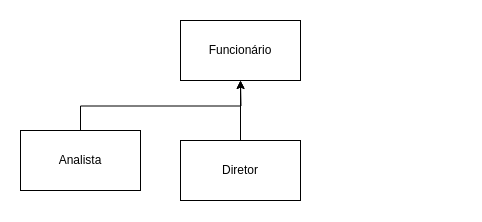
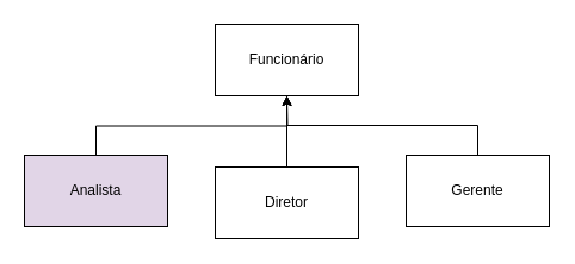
  <mxCell id="0" />
  <mxCell id="1" parent="0" />
  <mxCell id="2" value="Funcionário" style="rounded=0;whiteSpace=wrap;html=1;" vertex="1" parent="1"><mxGeometry x="180" y="20" width="120" height="60" as="geometry" /></mxCell>
  <mxCell id="3" style="edgeStyle=orthogonalEdgeStyle;rounded=0;orthogonalLoop=1;jettySize=auto;html=1;exitX=0.5;exitY=0;exitDx=0;exitDy=0;" edge="1" parent="1" source="4"><mxGeometry relative="1" as="geometry"><mxPoint x="240" y="80" as="targetPoint" /></mxGeometry></mxCell>
- <mxCell id="4" value="Analista" style="rounded=0;whiteSpace=wrap;html=1;" vertex="1" parent="1"><mxGeometry x="20" y="130" width="120" height="60" as="geometry" /></mxCell>
+ <mxCell id="4" value="Analista" style="rounded=0;whiteSpace=wrap;html=1;fillColor=#e1d5e7;" vertex="1" parent="1"><mxGeometry x="20" y="130" width="120" height="60" as="geometry" /></mxCell>
  <mxCell id="5" style="edgeStyle=orthogonalEdgeStyle;rounded=0;orthogonalLoop=1;jettySize=auto;html=1;exitX=0.5;exitY=0;exitDx=0;exitDy=0;" edge="1" parent="1" source="6"><mxGeometry relative="1" as="geometry"><mxPoint x="240" y="80" as="targetPoint" /></mxGeometry></mxCell>
  <mxCell id="6" value="Diretor" style="rounded=0;whiteSpace=wrap;html=1;" vertex="1" parent="1"><mxGeometry x="180" y="140" width="120" height="60" as="geometry" /></mxCell>
+ <mxCell id="7" style="edgeStyle=orthogonalEdgeStyle;rounded=0;orthogonalLoop=1;jettySize=auto;html=1;exitX=0.5;exitY=0;exitDx=0;exitDy=0;" edge="1" parent="1" source="8" target="2"><mxGeometry relative="1" as="geometry" /></mxCell>
+ <mxCell id="8" value="Gerente" style="rounded=0;whiteSpace=wrap;html=1;" vertex="1" parent="1"><mxGeometry x="340" y="130" width="120" height="60" as="geometry" /></mxCell>
